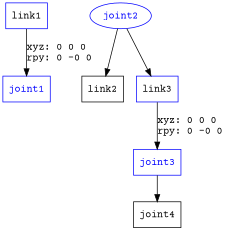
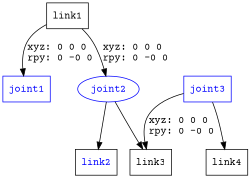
  digraph {
    fontname="Courier Prime"
    node [fontname="Courier Prime" shape=box]
    edge [fontname="Courier Prime"]
-   n1 [label=link1 color=blue]
+   n1 [label=link1]
    joint1 [color=blue fontcolor=blue]
    joint2 [color=blue fontcolor=blue shape=ellipse]
-   n4 [label=link2]
-   n5 [label=link3 color=blue]
+   n4 [label=link2 fontcolor=blue]
+   n5 [label=link3]
    joint3 [color=blue fontcolor=blue]
-   n7 [label=joint4]
+   n7 [label=link4]
    n1 -> joint1 [label="xyz: 0 0 0 \nrpy: 0 -0 0"]
+   n1 -> joint2 [label="xyz: 0 0 0 \nrpy: 0 -0 0"]
    joint2 -> n4
    joint2 -> n5
-   n5 -> joint3 [label="xyz: 0 0 0 \nrpy: 0 -0 0"]
+   joint3 -> n5 [label="xyz: 0 0 0 \nrpy: 0 -0 0"]
    joint3 -> n7
  }
